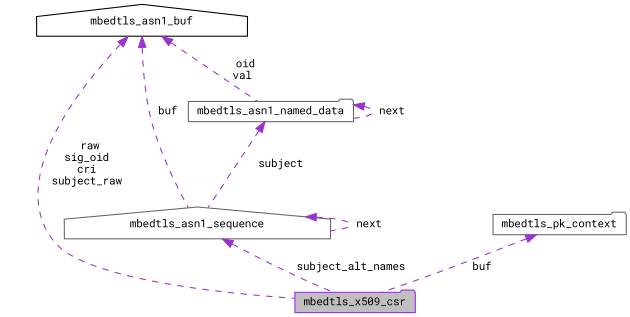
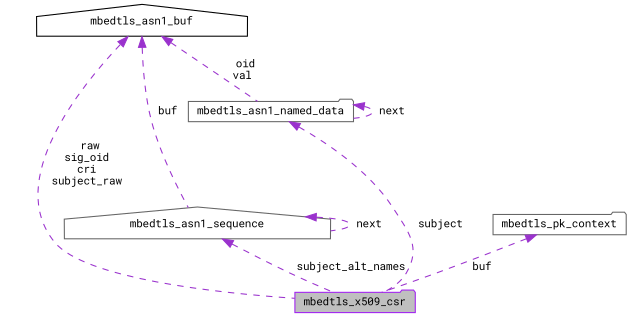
  digraph {
    fontname="Roboto Mono"
    node [color=gray40 fillcolor=white fontname="Roboto Mono" fontsize=10 shape=folder style=filled]
    edge [color=darkorchid3 dir=back fontname="Roboto Mono" fontsize=10 labelfontname=Helvetica labelfontsize=10 style=dashed]
    n1 [color=purple fillcolor=grey75 fontcolor=black height=0.2 label=mbedtls_x509_csr width=0.4]
    n2 [height=0.2 label=mbedtls_asn1_sequence shape=house width=0.4]
    n3 [color=black height=0.2 label=mbedtls_asn1_buf shape=house width=0.4]
    n4 [height=0.2 label=mbedtls_asn1_named_data width=0.4]
    n5 [height=0.2 label=mbedtls_pk_context width=0.4]
    n2 -> n1 [label=" subject_alt_names"]
    n2 -> n2 [label=" next"]
    n3 -> n1 [label=" raw\nsig_oid\ncri\nsubject_raw"]
    n3 -> n2 [label=" buf"]
    n3 -> n4 [label=" oid\nval"]
-   n4 -> n2 [label=" subject"]
+   n4 -> n1 [label=" subject"]
    n4 -> n4 [label=" next"]
    n5 -> n1 [label=" buf"]
  }
